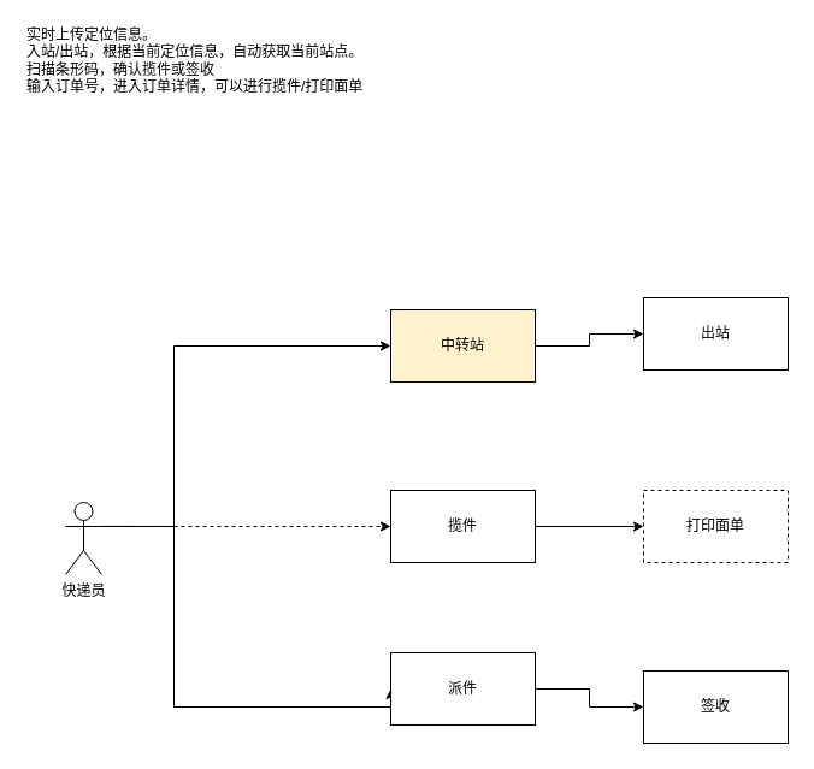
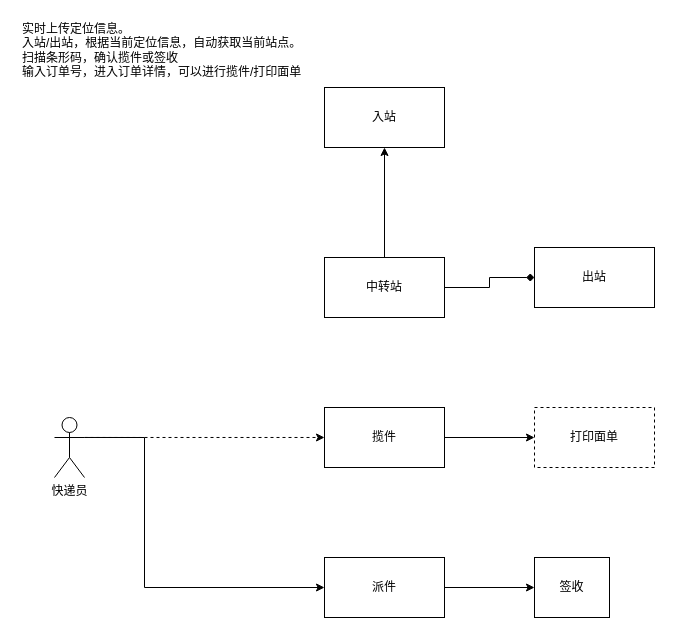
  <mxCell id="0" />
  <mxCell id="1" parent="0" />
  <mxCell id="2" value="" style="edgeStyle=orthogonalEdgeStyle;rounded=0;orthogonalLoop=1;jettySize=auto;html=1;exitX=1;exitY=0.333;exitDx=0;exitDy=0;exitPerimeter=0;dashed=1;" parent="1" source="17" target="14" edge="1"><mxGeometry relative="1" as="geometry"><mxPoint x="154" y="427" as="sourcePoint" /></mxGeometry></mxCell>
  <mxCell id="3" value="" style="edgeStyle=orthogonalEdgeStyle;rounded=0;orthogonalLoop=1;jettySize=auto;html=1;exitX=1;exitY=0.333;exitDx=0;exitDy=0;entryX=0;entryY=0.5;entryDx=0;entryDy=0;exitPerimeter=0;" parent="1" source="17" target="11" edge="1"><mxGeometry relative="1" as="geometry"><mxPoint x="94" y="457" as="sourcePoint" /><Array as="points"><mxPoint x="144" y="437" /><mxPoint x="144" y="587" /></Array></mxGeometry></mxCell>
- <mxCell id="4" value="" style="edgeStyle=orthogonalEdgeStyle;rounded=0;orthogonalLoop=1;jettySize=auto;html=1;exitX=1;exitY=0.333;exitDx=0;exitDy=0;exitPerimeter=0;" parent="1" source="17" target="8" edge="1"><mxGeometry relative="1" as="geometry"><mxPoint x="94" y="397" as="sourcePoint" /><Array as="points"><mxPoint x="144" y="437" /><mxPoint x="144" y="287" /></Array></mxGeometry></mxCell>
- <mxCell id="5" value="" style="edgeStyle=orthogonalEdgeStyle;rounded=0;orthogonalLoop=1;jettySize=auto;html=1;" parent="1" source="8" target="6" edge="1"><mxGeometry relative="1" as="geometry" /></mxCell>
+ <mxCell id="5" value="" style="edgeStyle=orthogonalEdgeStyle;rounded=0;orthogonalLoop=1;jettySize=auto;html=1;endArrow=diamond;" parent="1" source="8" target="6" edge="1"><mxGeometry relative="1" as="geometry" /></mxCell>
  <mxCell id="6" value="出站" style="rounded=0;whiteSpace=wrap;html=1;" parent="1" vertex="1"><mxGeometry x="534" y="247" width="120" height="60" as="geometry" /></mxCell>
- <mxCell id="8" value="中转站" style="rounded=0;whiteSpace=wrap;html=1;fillColor=#fff2cc;" parent="1" vertex="1"><mxGeometry x="324" y="257" width="120" height="60" as="geometry" /></mxCell>
+ <mxCell id="7" value="" style="edgeStyle=orthogonalEdgeStyle;rounded=0;orthogonalLoop=1;jettySize=auto;html=1;" parent="1" source="8" target="9" edge="1"><mxGeometry relative="1" as="geometry" /></mxCell>
+ <mxCell id="8" value="中转站" style="rounded=0;whiteSpace=wrap;html=1;" parent="1" vertex="1"><mxGeometry x="324" y="257" width="120" height="60" as="geometry" /></mxCell>
+ <mxCell id="9" value="入站&lt;br&gt;" style="rounded=0;whiteSpace=wrap;html=1;" parent="1" vertex="1"><mxGeometry x="324" y="87" width="120" height="60" as="geometry" /></mxCell>
  <mxCell id="10" value="" style="edgeStyle=orthogonalEdgeStyle;rounded=0;orthogonalLoop=1;jettySize=auto;html=1;" parent="1" source="11" target="12" edge="1"><mxGeometry relative="1" as="geometry" /></mxCell>
- <mxCell id="11" value="派件" style="rounded=0;whiteSpace=wrap;html=1;" parent="1" vertex="1"><mxGeometry x="324" y="542" width="120" height="60" as="geometry" /></mxCell>
- <mxCell id="12" value="签收" style="rounded=0;whiteSpace=wrap;html=1;" parent="1" vertex="1"><mxGeometry x="534" y="557" width="120" height="60" as="geometry" /></mxCell>
+ <mxCell id="11" value="派件" style="rounded=0;whiteSpace=wrap;html=1;" parent="1" vertex="1"><mxGeometry x="324" y="557" width="120" height="60" as="geometry" /></mxCell>
+ <mxCell id="12" value="签收" style="rounded=0;whiteSpace=wrap;html=1;" parent="1" vertex="1"><mxGeometry x="534" y="557" width="75" height="60" as="geometry" /></mxCell>
  <mxCell id="13" value="" style="edgeStyle=orthogonalEdgeStyle;rounded=0;orthogonalLoop=1;jettySize=auto;html=1;" parent="1" source="14" target="15" edge="1"><mxGeometry relative="1" as="geometry" /></mxCell>
  <mxCell id="14" value="揽件" style="rounded=0;whiteSpace=wrap;html=1;" parent="1" vertex="1"><mxGeometry x="324" y="407" width="120" height="60" as="geometry" /></mxCell>
  <mxCell id="15" value="打印面单" style="rounded=0;whiteSpace=wrap;html=1;dashed=1;" parent="1" vertex="1"><mxGeometry x="534" y="407" width="120" height="60" as="geometry" /></mxCell>
  <mxCell id="16" value="实时上传定位信息。&lt;br&gt;入站/出站，根据当前定位信息，自动获取当前站点。&lt;br&gt;扫描条形码，确认揽件或签收&lt;br&gt;输入订单号，进入订单详情，可以进行揽件/打印面单" style="text;html=1;align=left;verticalAlign=middle;resizable=0;points=[];autosize=1;" parent="1" vertex="1"><mxGeometry x="20" y="20" width="290" height="60" as="geometry" /></mxCell>
  <mxCell id="17" value="快递员" style="shape=umlActor;verticalLabelPosition=bottom;labelBackgroundColor=#ffffff;verticalAlign=top;html=1;outlineConnect=0;" parent="1" vertex="1"><mxGeometry x="54" y="417" width="30" height="60" as="geometry" /></mxCell>
